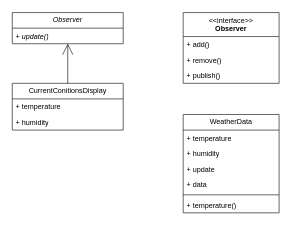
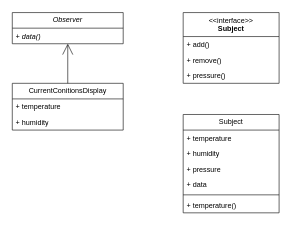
  <mxCell id="0" />
  <mxCell id="1" parent="0" />
  <mxCell id="2" value="&lt;i&gt;Observer&lt;/i&gt;" style="swimlane;fontStyle=0;childLayout=stackLayout;horizontal=1;startSize=26;fillColor=none;horizontalStack=0;resizeParent=1;resizeParentMax=0;resizeLast=0;collapsible=1;marginBottom=0;whiteSpace=wrap;html=1;" parent="1" vertex="1"><mxGeometry x="20" y="20" width="185" height="52" as="geometry" /></mxCell>
- <mxCell id="3" value="&lt;i&gt;+ update()&lt;/i&gt;" style="text;strokeColor=none;fillColor=none;align=left;verticalAlign=top;spacingLeft=4;spacingRight=4;overflow=hidden;rotatable=0;points=[[0,0.5],[1,0.5]];portConstraint=eastwest;whiteSpace=wrap;html=1;" parent="2" vertex="1"><mxGeometry y="26" width="185" height="26" as="geometry" /></mxCell>
- <mxCell id="4" value="&lt;span style=&quot;font-weight: normal;&quot;&gt;&amp;lt;&amp;lt;interface&amp;gt;&amp;gt;&lt;br&gt;&lt;/span&gt;Observer" style="swimlane;fontStyle=1;align=center;verticalAlign=top;childLayout=stackLayout;horizontal=1;startSize=40;horizontalStack=0;resizeParent=1;resizeParentMax=0;resizeLast=0;collapsible=1;marginBottom=0;whiteSpace=wrap;html=1;" parent="1" vertex="1"><mxGeometry x="305" y="20" width="160" height="118" as="geometry" /></mxCell>
+ <mxCell id="3" value="&lt;i&gt;+ data()&lt;/i&gt;" style="text;strokeColor=none;fillColor=none;align=left;verticalAlign=top;spacingLeft=4;spacingRight=4;overflow=hidden;rotatable=0;points=[[0,0.5],[1,0.5]];portConstraint=eastwest;whiteSpace=wrap;html=1;" parent="2" vertex="1"><mxGeometry y="26" width="185" height="26" as="geometry" /></mxCell>
+ <mxCell id="4" value="&lt;span style=&quot;font-weight: normal;&quot;&gt;&amp;lt;&amp;lt;interface&amp;gt;&amp;gt;&lt;br&gt;&lt;/span&gt;Subject" style="swimlane;fontStyle=1;align=center;verticalAlign=top;childLayout=stackLayout;horizontal=1;startSize=40;horizontalStack=0;resizeParent=1;resizeParentMax=0;resizeLast=0;collapsible=1;marginBottom=0;whiteSpace=wrap;html=1;" parent="1" vertex="1"><mxGeometry x="305" y="20" width="160" height="118" as="geometry" /></mxCell>
  <mxCell id="5" value="+ add()" style="text;strokeColor=none;fillColor=none;align=left;verticalAlign=top;spacingLeft=4;spacingRight=4;overflow=hidden;rotatable=0;points=[[0,0.5],[1,0.5]];portConstraint=eastwest;whiteSpace=wrap;html=1;" parent="4" vertex="1"><mxGeometry y="40" width="160" height="26" as="geometry" /></mxCell>
  <mxCell id="6" value="+ remove()" style="text;strokeColor=none;fillColor=none;align=left;verticalAlign=top;spacingLeft=4;spacingRight=4;overflow=hidden;rotatable=0;points=[[0,0.5],[1,0.5]];portConstraint=eastwest;whiteSpace=wrap;html=1;" parent="4" vertex="1"><mxGeometry y="66" width="160" height="26" as="geometry" /></mxCell>
- <mxCell id="7" value="+ publish()" style="text;strokeColor=none;fillColor=none;align=left;verticalAlign=top;spacingLeft=4;spacingRight=4;overflow=hidden;rotatable=0;points=[[0,0.5],[1,0.5]];portConstraint=eastwest;whiteSpace=wrap;html=1;" parent="4" vertex="1"><mxGeometry y="92" width="160" height="26" as="geometry" /></mxCell>
+ <mxCell id="7" value="+ pressure()" style="text;strokeColor=none;fillColor=none;align=left;verticalAlign=top;spacingLeft=4;spacingRight=4;overflow=hidden;rotatable=0;points=[[0,0.5],[1,0.5]];portConstraint=eastwest;whiteSpace=wrap;html=1;" parent="4" vertex="1"><mxGeometry y="92" width="160" height="26" as="geometry" /></mxCell>
  <mxCell id="8" value="CurrentConitionsDisplay" style="swimlane;fontStyle=0;childLayout=stackLayout;horizontal=1;startSize=26;fillColor=none;horizontalStack=0;resizeParent=1;resizeParentMax=0;resizeLast=0;collapsible=1;marginBottom=0;whiteSpace=wrap;html=1;" vertex="1" parent="1"><mxGeometry x="20" y="138" width="185" height="78" as="geometry" /></mxCell>
  <mxCell id="9" value="+ temperature" style="text;strokeColor=none;fillColor=none;align=left;verticalAlign=top;spacingLeft=4;spacingRight=4;overflow=hidden;rotatable=0;points=[[0,0.5],[1,0.5]];portConstraint=eastwest;whiteSpace=wrap;html=1;" vertex="1" parent="8"><mxGeometry y="26" width="185" height="26" as="geometry" /></mxCell>
  <mxCell id="10" value="+ humidity" style="text;strokeColor=none;fillColor=none;align=left;verticalAlign=top;spacingLeft=4;spacingRight=4;overflow=hidden;rotatable=0;points=[[0,0.5],[1,0.5]];portConstraint=eastwest;whiteSpace=wrap;html=1;" vertex="1" parent="8"><mxGeometry y="52" width="185" height="26" as="geometry" /></mxCell>
  <mxCell id="11" value="" style="endArrow=open;endSize=16;endFill=0;html=1;rounded=0;" edge="1" parent="1" source="8" target="2"><mxGeometry width="160" relative="1" as="geometry"><mxPoint x="185" y="160" as="sourcePoint" /><mxPoint x="345" y="160" as="targetPoint" /></mxGeometry></mxCell>
- <mxCell id="12" value="WeatherData" style="swimlane;fontStyle=0;childLayout=stackLayout;horizontal=1;startSize=26;fillColor=none;horizontalStack=0;resizeParent=1;resizeParentMax=0;resizeLast=0;collapsible=1;marginBottom=0;whiteSpace=wrap;html=1;" vertex="1" parent="1"><mxGeometry x="305" y="190" width="160" height="164" as="geometry" /></mxCell>
+ <mxCell id="12" value="Subject" style="swimlane;fontStyle=0;childLayout=stackLayout;horizontal=1;startSize=26;fillColor=none;horizontalStack=0;resizeParent=1;resizeParentMax=0;resizeLast=0;collapsible=1;marginBottom=0;whiteSpace=wrap;html=1;" vertex="1" parent="1"><mxGeometry x="305" y="190" width="160" height="164" as="geometry" /></mxCell>
  <mxCell id="13" value="+ temperature" style="text;strokeColor=none;fillColor=none;align=left;verticalAlign=top;spacingLeft=4;spacingRight=4;overflow=hidden;rotatable=0;points=[[0,0.5],[1,0.5]];portConstraint=eastwest;whiteSpace=wrap;html=1;" vertex="1" parent="12"><mxGeometry y="26" width="160" height="26" as="geometry" /></mxCell>
  <mxCell id="14" value="+ humidity" style="text;strokeColor=none;fillColor=none;align=left;verticalAlign=top;spacingLeft=4;spacingRight=4;overflow=hidden;rotatable=0;points=[[0,0.5],[1,0.5]];portConstraint=eastwest;whiteSpace=wrap;html=1;" vertex="1" parent="12"><mxGeometry y="52" width="160" height="26" as="geometry" /></mxCell>
- <mxCell id="15" value="+ update" style="text;strokeColor=none;fillColor=none;align=left;verticalAlign=top;spacingLeft=4;spacingRight=4;overflow=hidden;rotatable=0;points=[[0,0.5],[1,0.5]];portConstraint=eastwest;whiteSpace=wrap;html=1;" vertex="1" parent="12"><mxGeometry y="78" width="160" height="26" as="geometry" /></mxCell>
+ <mxCell id="15" value="+ pressure" style="text;strokeColor=none;fillColor=none;align=left;verticalAlign=top;spacingLeft=4;spacingRight=4;overflow=hidden;rotatable=0;points=[[0,0.5],[1,0.5]];portConstraint=eastwest;whiteSpace=wrap;html=1;" vertex="1" parent="12"><mxGeometry y="78" width="160" height="26" as="geometry" /></mxCell>
  <mxCell id="16" value="+ data" style="text;strokeColor=none;fillColor=none;align=left;verticalAlign=top;spacingLeft=4;spacingRight=4;overflow=hidden;rotatable=0;points=[[0,0.5],[1,0.5]];portConstraint=eastwest;whiteSpace=wrap;html=1;" vertex="1" parent="12"><mxGeometry y="104" width="160" height="26" as="geometry" /></mxCell>
  <mxCell id="17" value="" style="line;strokeWidth=1;fillColor=none;align=left;verticalAlign=middle;spacingTop=-1;spacingLeft=3;spacingRight=3;rotatable=0;labelPosition=right;points=[];portConstraint=eastwest;strokeColor=inherit;" vertex="1" parent="12"><mxGeometry y="130" width="160" height="8" as="geometry" /></mxCell>
  <mxCell id="18" value="+ temperature()" style="text;strokeColor=none;fillColor=none;align=left;verticalAlign=top;spacingLeft=4;spacingRight=4;overflow=hidden;rotatable=0;points=[[0,0.5],[1,0.5]];portConstraint=eastwest;whiteSpace=wrap;html=1;" vertex="1" parent="12"><mxGeometry y="138" width="160" height="26" as="geometry" /></mxCell>
